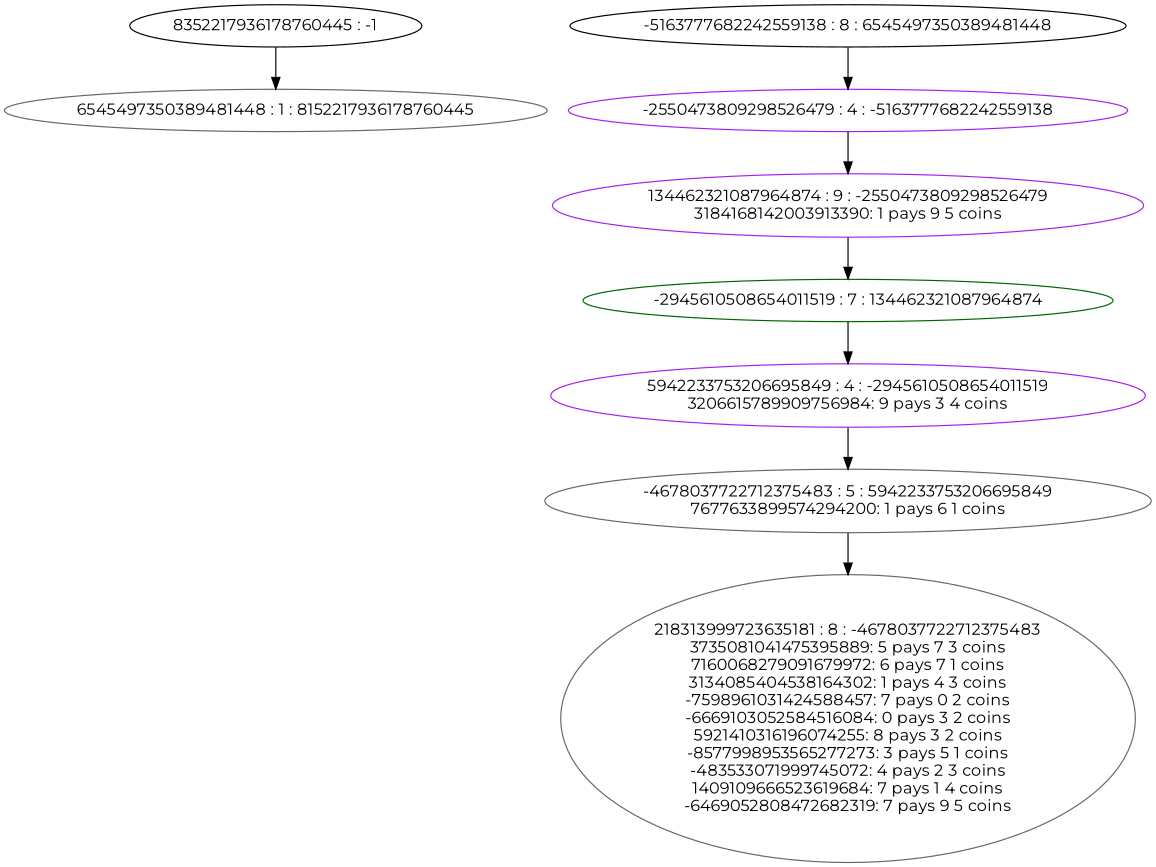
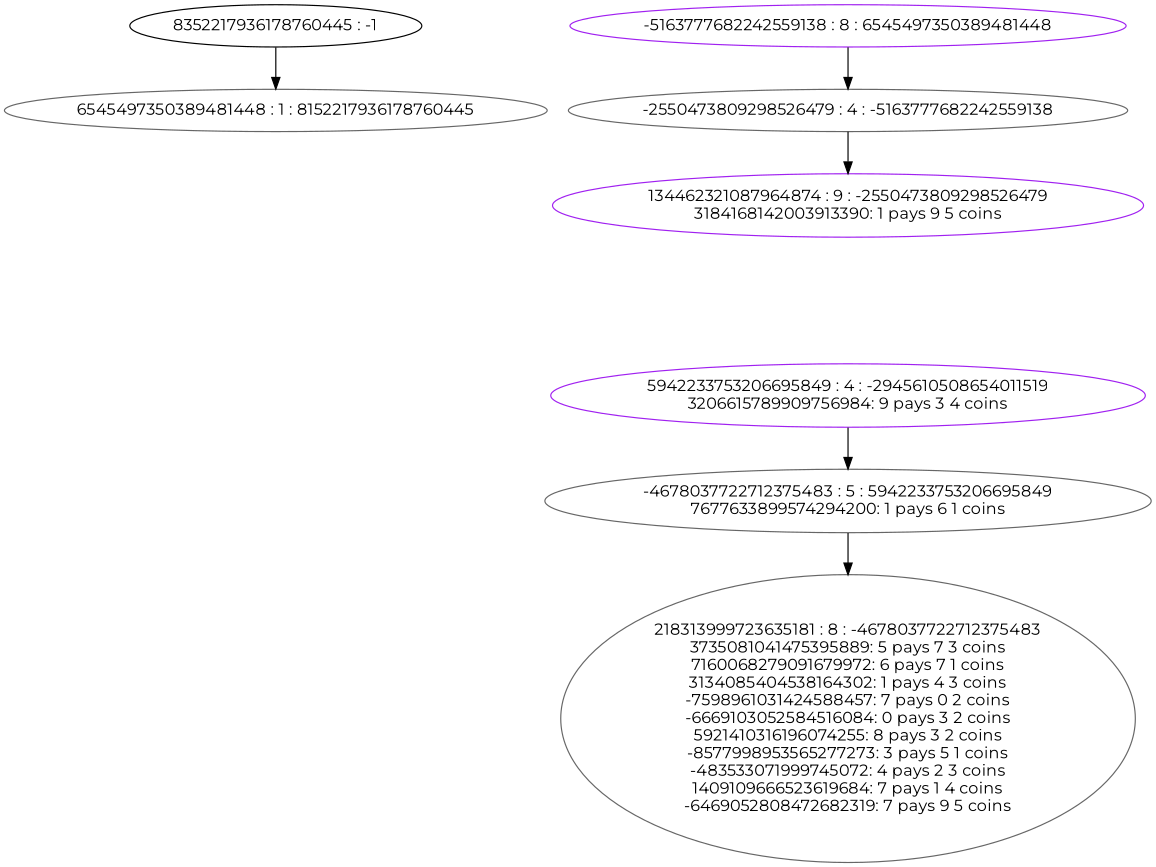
  digraph {
    fontname=Montserrat
    node [color=gray40 fontname=Montserrat]
    edge [fontname=Montserrat]
    n1 [color=black label="8352217936178760445 : -1"]
    n2 [label="6545497350389481448 : 1 : 8152217936178760445\n"]
-   n3 [color=black label="-5163777682242559138 : 8 : 6545497350389481448\n"]
-   n4 [color=purple label="-2550473809298526479 : 4 : -5163777682242559138\n"]
+   n3 [color=purple label="-5163777682242559138 : 8 : 6545497350389481448\n"]
+   n4 [label="-2550473809298526479 : 4 : -5163777682242559138\n"]
    n5 [color=purple label="134462321087964874 : 9 : -2550473809298526479\n3184168142003913390: 1 pays 9 5 coins\n"]
-   n6 [color=darkgreen label="-2945610508654011519 : 7 : 134462321087964874\n"]
    n7 [color=purple label="5942233753206695849 : 4 : -2945610508654011519\n3206615789909756984: 9 pays 3 4 coins\n"]
    n8 [label="-4678037722712375483 : 5 : 5942233753206695849\n7677633899574294200: 1 pays 6 1 coins\n"]
    n9 [label="218313999723635181 : 8 : -4678037722712375483\n3735081041475395889: 5 pays 7 3 coins\n7160068279091679972: 6 pays 7 1 coins\n3134085404538164302: 1 pays 4 3 coins\n-7598961031424588457: 7 pays 0 2 coins\n-6669103052584516084: 0 pays 3 2 coins\n5921410316196074255: 8 pays 3 2 coins\n-8577998953565277273: 3 pays 5 1 coins\n-483533071999745072: 4 pays 2 3 coins\n1409109666523619684: 7 pays 1 4 coins\n-6469052808472682319: 7 pays 9 5 coins\n"]
    n1 -> n2
    n3 -> n4
    n4 -> n5
-   n5 -> n6
-   n6 -> n7
    n7 -> n8
    n8 -> n9
  }
